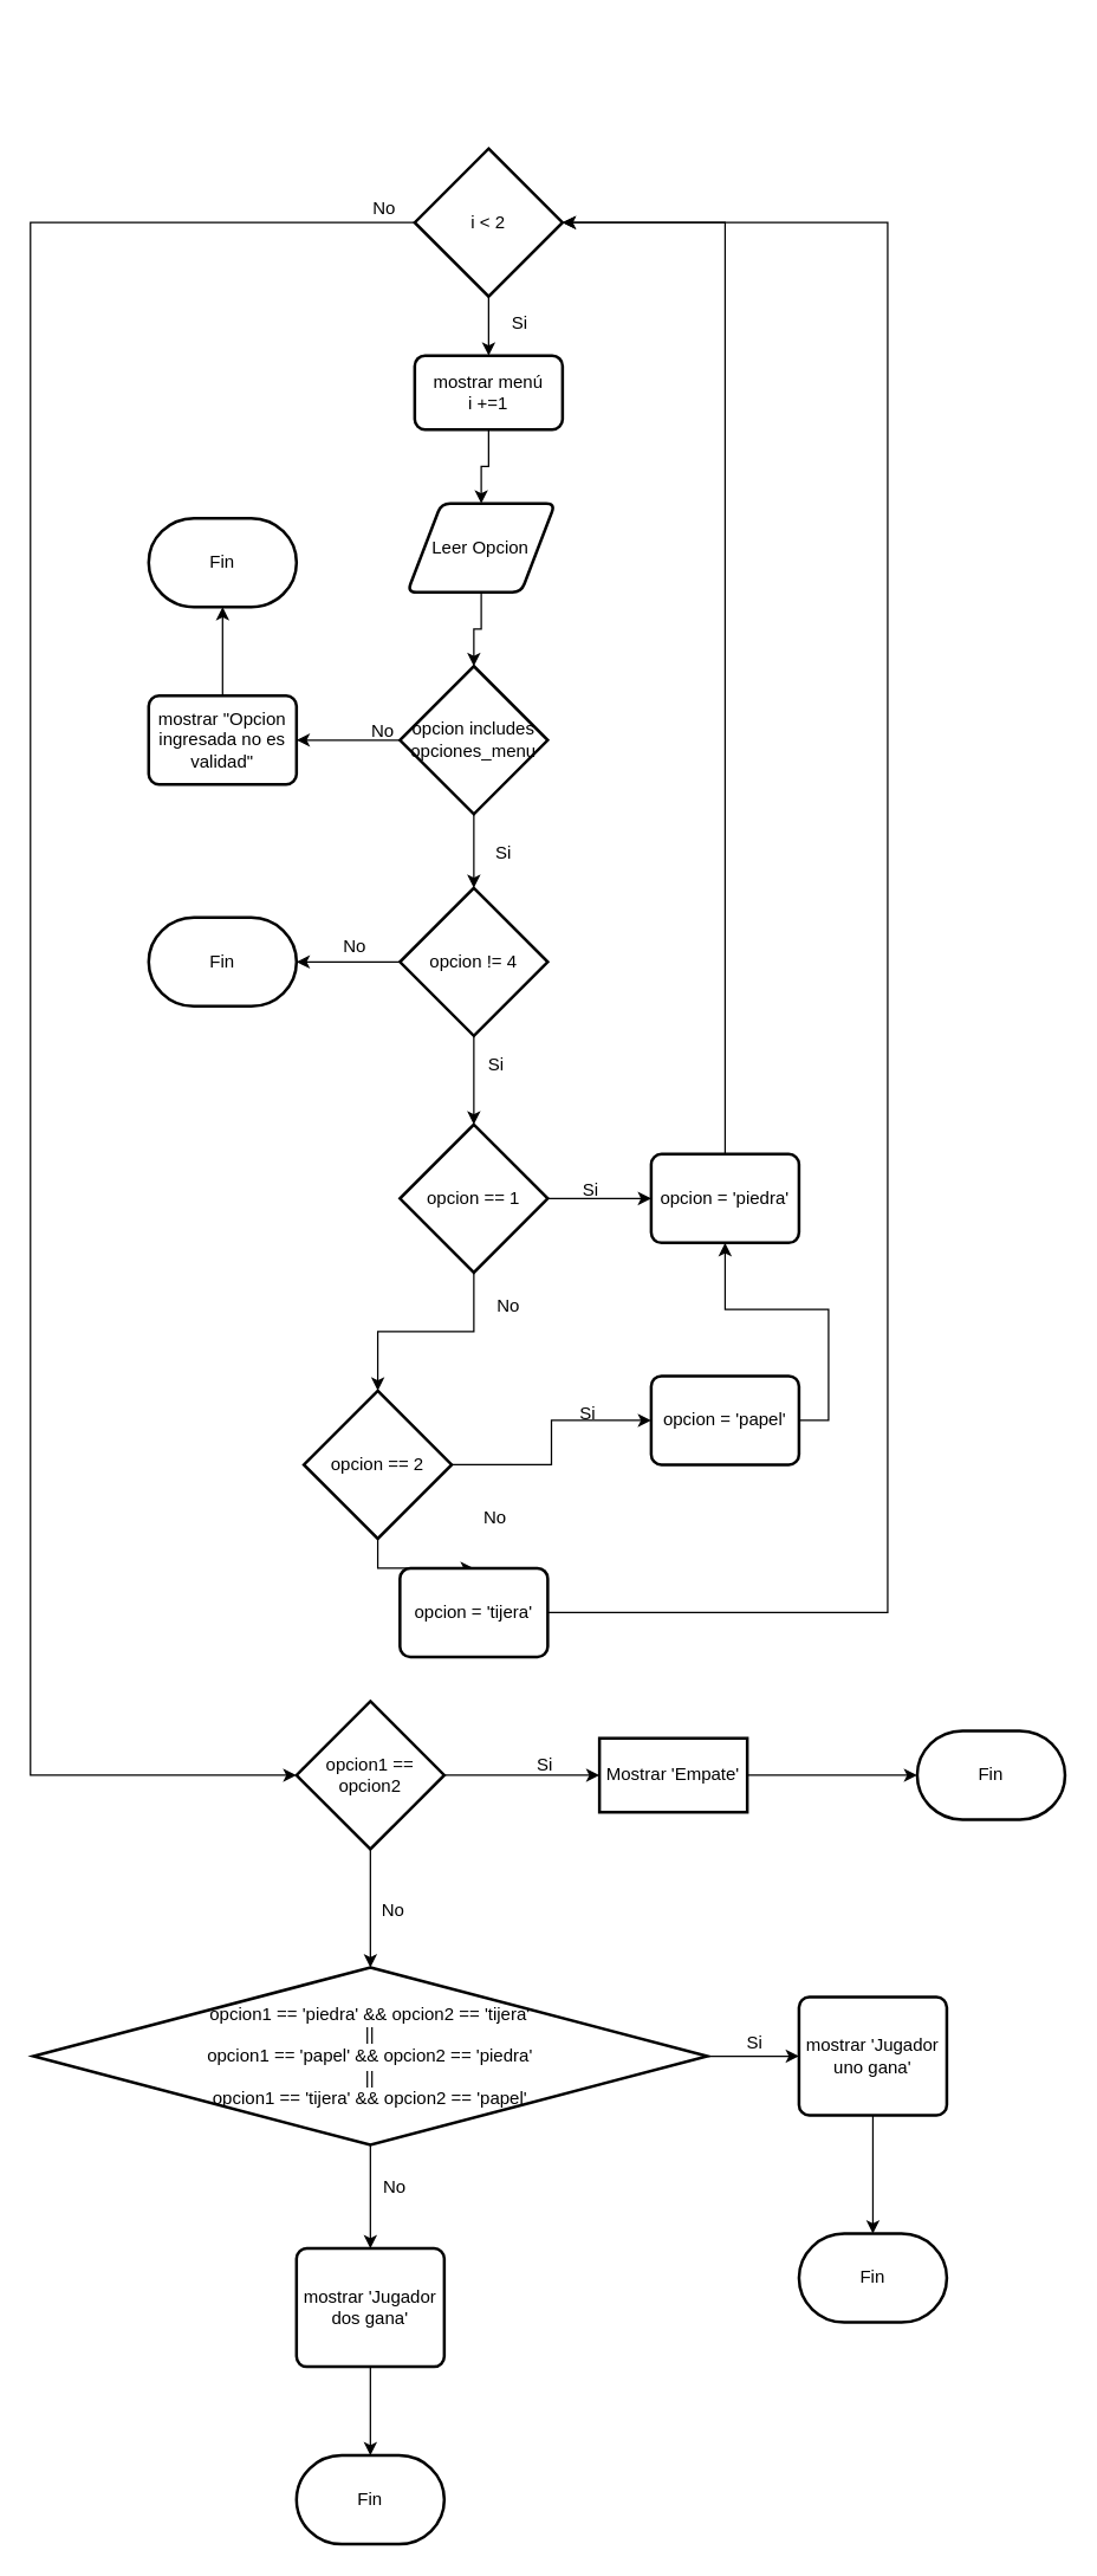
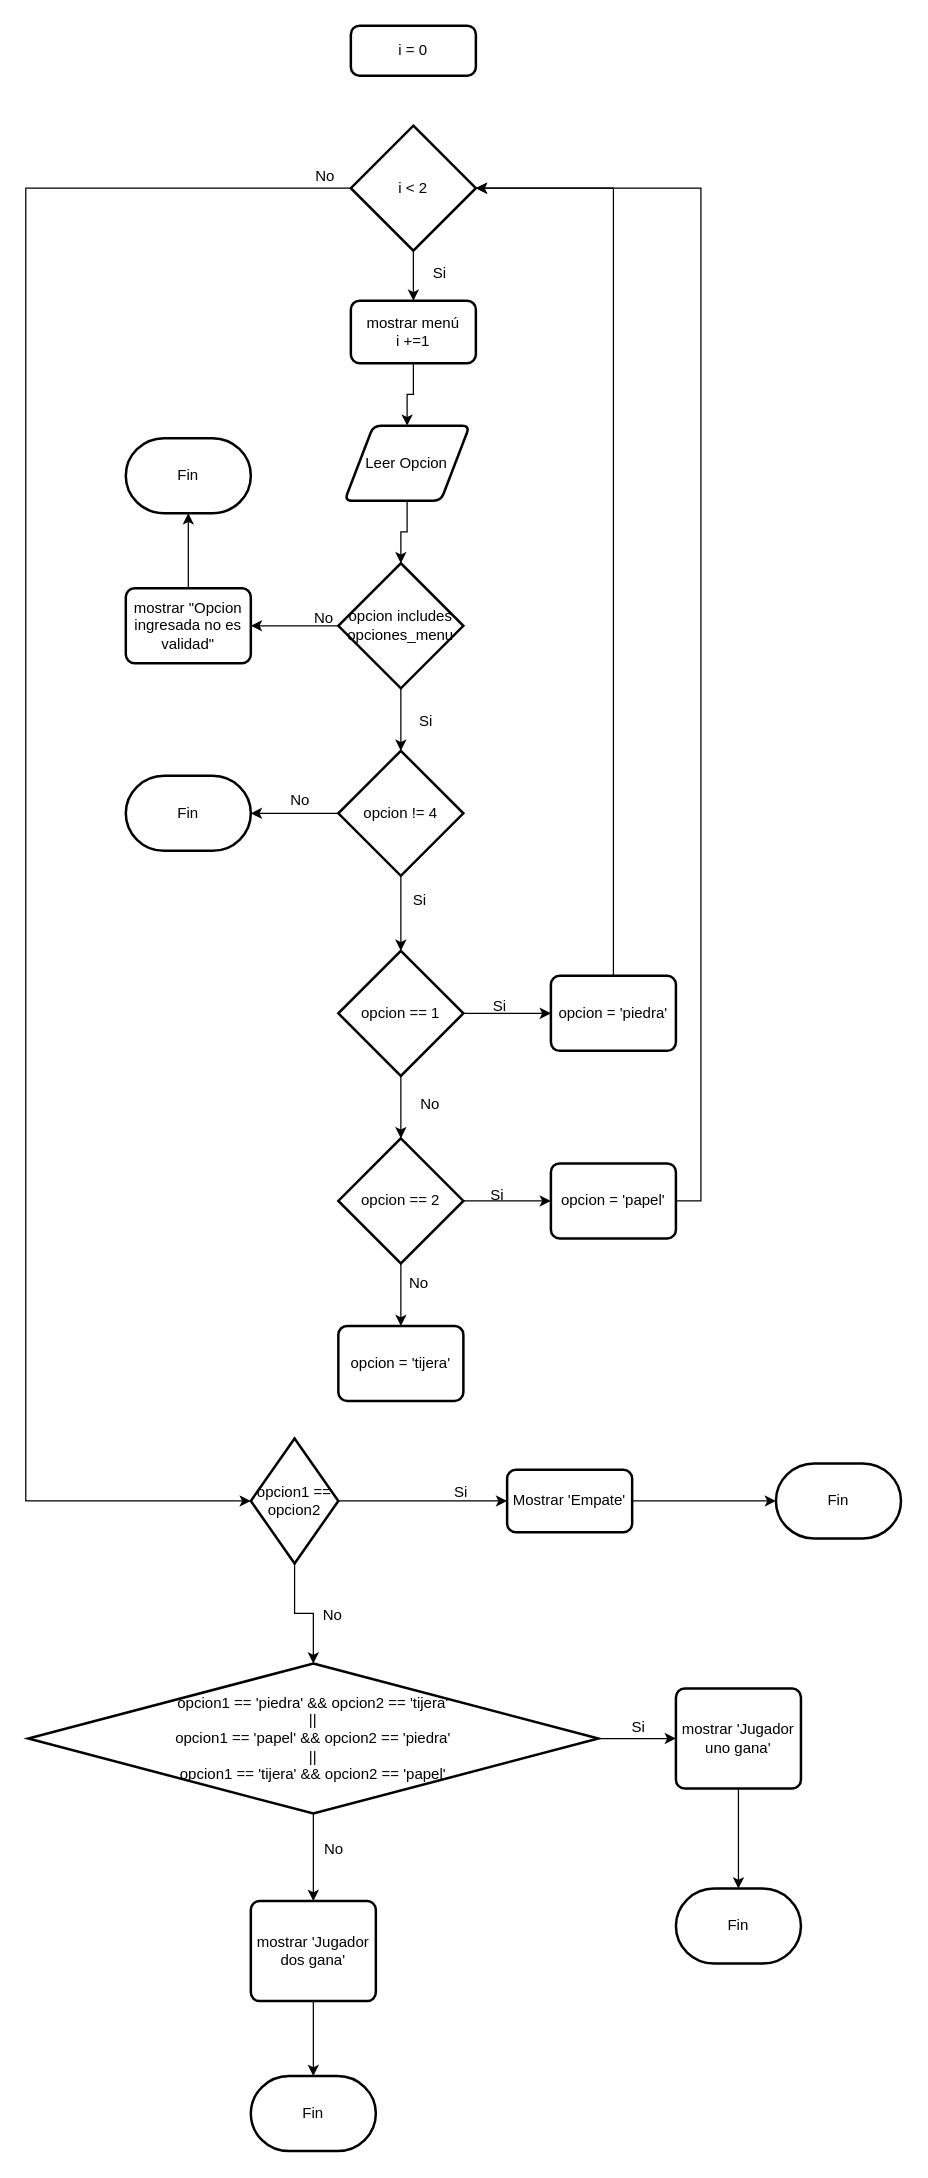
  <mxCell id="0" />
  <mxCell id="1" parent="0" />
+ <mxCell id="2" value="i = 0" style="rounded=1;whiteSpace=wrap;html=1;absoluteArcSize=1;arcSize=14;strokeWidth=2;" vertex="1" parent="1"><mxGeometry x="280" y="20" width="100" height="40" as="geometry" /></mxCell>
  <mxCell id="3" style="edgeStyle=orthogonalEdgeStyle;rounded=0;orthogonalLoop=1;jettySize=auto;html=1;exitX=0.5;exitY=1;exitDx=0;exitDy=0;exitPerimeter=0;entryX=0.5;entryY=0;entryDx=0;entryDy=0;" edge="1" parent="1" source="5" target="7"><mxGeometry relative="1" as="geometry" /></mxCell>
  <mxCell id="4" style="edgeStyle=orthogonalEdgeStyle;rounded=0;orthogonalLoop=1;jettySize=auto;html=1;exitX=0;exitY=0.5;exitDx=0;exitDy=0;exitPerimeter=0;entryX=0;entryY=0.5;entryDx=0;entryDy=0;entryPerimeter=0;" edge="1" parent="1" source="5" target="45"><mxGeometry relative="1" as="geometry"><mxPoint x="60" y="830" as="targetPoint" /><Array as="points"><mxPoint x="20" y="150" /><mxPoint x="20" y="1200" /></Array></mxGeometry></mxCell>
  <mxCell id="5" value="i &amp;lt; 2" style="strokeWidth=2;html=1;shape=mxgraph.flowchart.decision;whiteSpace=wrap;" vertex="1" parent="1"><mxGeometry x="280" y="100" width="100" height="100" as="geometry" /></mxCell>
  <mxCell id="6" style="edgeStyle=orthogonalEdgeStyle;rounded=0;orthogonalLoop=1;jettySize=auto;html=1;exitX=0.5;exitY=1;exitDx=0;exitDy=0;entryX=0.5;entryY=0;entryDx=0;entryDy=0;" edge="1" parent="1" source="7" target="12"><mxGeometry relative="1" as="geometry" /></mxCell>
  <mxCell id="7" value="mostrar menú&lt;br&gt;i +=1" style="rounded=1;whiteSpace=wrap;html=1;absoluteArcSize=1;arcSize=14;strokeWidth=2;" vertex="1" parent="1"><mxGeometry x="280" y="240" width="100" height="50" as="geometry" /></mxCell>
  <mxCell id="8" style="edgeStyle=orthogonalEdgeStyle;rounded=0;orthogonalLoop=1;jettySize=auto;html=1;exitX=0;exitY=0.5;exitDx=0;exitDy=0;exitPerimeter=0;entryX=1;entryY=0.5;entryDx=0;entryDy=0;" edge="1" parent="1" source="10" target="15"><mxGeometry relative="1" as="geometry" /></mxCell>
  <mxCell id="9" style="edgeStyle=orthogonalEdgeStyle;rounded=0;orthogonalLoop=1;jettySize=auto;html=1;exitX=0.5;exitY=1;exitDx=0;exitDy=0;exitPerimeter=0;entryX=0.5;entryY=0;entryDx=0;entryDy=0;entryPerimeter=0;" edge="1" parent="1" source="10" target="20"><mxGeometry relative="1" as="geometry" /></mxCell>
  <mxCell id="10" value="opcion includes opciones_menu" style="strokeWidth=2;html=1;shape=mxgraph.flowchart.decision;whiteSpace=wrap;" vertex="1" parent="1"><mxGeometry x="270" y="450" width="100" height="100" as="geometry" /></mxCell>
  <mxCell id="11" style="edgeStyle=orthogonalEdgeStyle;rounded=0;orthogonalLoop=1;jettySize=auto;html=1;exitX=0.5;exitY=1;exitDx=0;exitDy=0;entryX=0.5;entryY=0;entryDx=0;entryDy=0;entryPerimeter=0;" edge="1" parent="1" source="12" target="10"><mxGeometry relative="1" as="geometry" /></mxCell>
  <mxCell id="12" value="" style="verticalLabelPosition=bottom;verticalAlign=top;html=1;strokeWidth=2;shape=parallelogram;perimeter=parallelogramPerimeter;whiteSpace=wrap;rounded=1;arcSize=12;size=0.23;" vertex="1" parent="1"><mxGeometry x="275" y="340" width="100" height="60" as="geometry" /></mxCell>
  <mxCell id="13" value="Leer Opcion" style="text;html=1;resizable=0;points=[];autosize=1;align=left;verticalAlign=top;spacingTop=-4;" vertex="1" parent="1"><mxGeometry x="290" y="360" width="80" height="20" as="geometry" /></mxCell>
  <mxCell id="14" style="edgeStyle=orthogonalEdgeStyle;rounded=0;orthogonalLoop=1;jettySize=auto;html=1;exitX=0.5;exitY=0;exitDx=0;exitDy=0;entryX=0.5;entryY=1;entryDx=0;entryDy=0;entryPerimeter=0;" edge="1" parent="1" source="15" target="16"><mxGeometry relative="1" as="geometry" /></mxCell>
  <mxCell id="15" value="mostrar &quot;Opcion ingresada no es validad&quot;" style="rounded=1;whiteSpace=wrap;html=1;absoluteArcSize=1;arcSize=14;strokeWidth=2;" vertex="1" parent="1"><mxGeometry x="100" y="470" width="100" height="60" as="geometry" /></mxCell>
  <mxCell id="16" value="Fin" style="strokeWidth=2;html=1;shape=mxgraph.flowchart.terminator;whiteSpace=wrap;" vertex="1" parent="1"><mxGeometry x="100" y="350" width="100" height="60" as="geometry" /></mxCell>
  <mxCell id="17" value="No" style="text;html=1;resizable=0;points=[];autosize=1;align=left;verticalAlign=top;spacingTop=-4;" vertex="1" parent="1"><mxGeometry x="249" y="484" width="30" height="20" as="geometry" /></mxCell>
  <mxCell id="18" style="edgeStyle=orthogonalEdgeStyle;rounded=0;orthogonalLoop=1;jettySize=auto;html=1;exitX=0;exitY=0.5;exitDx=0;exitDy=0;exitPerimeter=0;" edge="1" parent="1" source="20" target="22"><mxGeometry relative="1" as="geometry" /></mxCell>
  <mxCell id="19" style="edgeStyle=orthogonalEdgeStyle;rounded=0;orthogonalLoop=1;jettySize=auto;html=1;exitX=0.5;exitY=1;exitDx=0;exitDy=0;exitPerimeter=0;entryX=0.5;entryY=0;entryDx=0;entryDy=0;entryPerimeter=0;" edge="1" parent="1" source="20" target="26"><mxGeometry relative="1" as="geometry" /></mxCell>
  <mxCell id="20" value="opcion != 4" style="strokeWidth=2;html=1;shape=mxgraph.flowchart.decision;whiteSpace=wrap;" vertex="1" parent="1"><mxGeometry x="270" y="600" width="100" height="100" as="geometry" /></mxCell>
  <mxCell id="21" value="Si" style="text;html=1;resizable=0;points=[];autosize=1;align=left;verticalAlign=top;spacingTop=-4;" vertex="1" parent="1"><mxGeometry x="333" y="567" width="30" height="20" as="geometry" /></mxCell>
  <mxCell id="22" value="Fin" style="strokeWidth=2;html=1;shape=mxgraph.flowchart.terminator;whiteSpace=wrap;" vertex="1" parent="1"><mxGeometry x="100" y="620" width="100" height="60" as="geometry" /></mxCell>
  <mxCell id="23" value="No" style="text;html=1;resizable=0;points=[];autosize=1;align=left;verticalAlign=top;spacingTop=-4;" vertex="1" parent="1"><mxGeometry x="230" y="630" width="30" height="20" as="geometry" /></mxCell>
  <mxCell id="24" style="edgeStyle=orthogonalEdgeStyle;rounded=0;orthogonalLoop=1;jettySize=auto;html=1;exitX=1;exitY=0.5;exitDx=0;exitDy=0;exitPerimeter=0;entryX=0;entryY=0.5;entryDx=0;entryDy=0;" edge="1" parent="1" source="26" target="28"><mxGeometry relative="1" as="geometry" /></mxCell>
  <mxCell id="25" style="edgeStyle=orthogonalEdgeStyle;rounded=0;orthogonalLoop=1;jettySize=auto;html=1;exitX=0.5;exitY=1;exitDx=0;exitDy=0;exitPerimeter=0;entryX=0.5;entryY=0;entryDx=0;entryDy=0;entryPerimeter=0;" edge="1" parent="1" source="26" target="33"><mxGeometry relative="1" as="geometry" /></mxCell>
  <mxCell id="26" value="opcion == 1" style="strokeWidth=2;html=1;shape=mxgraph.flowchart.decision;whiteSpace=wrap;" vertex="1" parent="1"><mxGeometry x="270" y="760" width="100" height="100" as="geometry" /></mxCell>
  <mxCell id="27" style="edgeStyle=orthogonalEdgeStyle;rounded=0;orthogonalLoop=1;jettySize=auto;html=1;exitX=0.5;exitY=0;exitDx=0;exitDy=0;entryX=1;entryY=0.5;entryDx=0;entryDy=0;entryPerimeter=0;" edge="1" parent="1" source="28" target="5"><mxGeometry relative="1" as="geometry" /></mxCell>
  <mxCell id="28" value="opcion = 'piedra'" style="rounded=1;whiteSpace=wrap;html=1;absoluteArcSize=1;arcSize=14;strokeWidth=2;" vertex="1" parent="1"><mxGeometry x="440" y="780" width="100" height="60" as="geometry" /></mxCell>
  <mxCell id="29" value="Si" style="text;html=1;resizable=0;points=[];autosize=1;align=left;verticalAlign=top;spacingTop=-4;" vertex="1" parent="1"><mxGeometry x="344" y="208" width="30" height="20" as="geometry" /></mxCell>
  <mxCell id="30" value="No" style="text;html=1;resizable=0;points=[];autosize=1;align=left;verticalAlign=top;spacingTop=-4;" vertex="1" parent="1"><mxGeometry x="250" y="131" width="30" height="20" as="geometry" /></mxCell>
  <mxCell id="31" style="edgeStyle=orthogonalEdgeStyle;rounded=0;orthogonalLoop=1;jettySize=auto;html=1;exitX=1;exitY=0.5;exitDx=0;exitDy=0;exitPerimeter=0;entryX=0;entryY=0.5;entryDx=0;entryDy=0;" edge="1" parent="1" source="33" target="38"><mxGeometry relative="1" as="geometry" /></mxCell>
  <mxCell id="32" style="edgeStyle=orthogonalEdgeStyle;rounded=0;orthogonalLoop=1;jettySize=auto;html=1;exitX=0.5;exitY=1;exitDx=0;exitDy=0;exitPerimeter=0;entryX=0.5;entryY=0;entryDx=0;entryDy=0;" edge="1" parent="1" source="33" target="41"><mxGeometry relative="1" as="geometry" /></mxCell>
- <mxCell id="33" value="opcion == 2" style="strokeWidth=2;html=1;shape=mxgraph.flowchart.decision;whiteSpace=wrap;" vertex="1" parent="1"><mxGeometry x="205" y="940" width="100" height="100" as="geometry" /></mxCell>
+ <mxCell id="33" value="opcion == 2" style="strokeWidth=2;html=1;shape=mxgraph.flowchart.decision;whiteSpace=wrap;" vertex="1" parent="1"><mxGeometry x="270" y="910" width="100" height="100" as="geometry" /></mxCell>
  <mxCell id="34" value="Si" style="text;html=1;resizable=0;points=[];autosize=1;align=left;verticalAlign=top;spacingTop=-4;" vertex="1" parent="1"><mxGeometry x="392" y="795" width="30" height="20" as="geometry" /></mxCell>
  <mxCell id="35" value="Si" style="text;html=1;resizable=0;points=[];autosize=1;align=left;verticalAlign=top;spacingTop=-4;" vertex="1" parent="1"><mxGeometry x="328" y="710" width="30" height="20" as="geometry" /></mxCell>
  <mxCell id="36" value="No" style="text;html=1;resizable=0;points=[];autosize=1;align=left;verticalAlign=top;spacingTop=-4;" vertex="1" parent="1"><mxGeometry x="334" y="873" width="30" height="20" as="geometry" /></mxCell>
- <mxCell id="37" style="edgeStyle=orthogonalEdgeStyle;rounded=0;orthogonalLoop=1;jettySize=auto;html=1;exitX=1;exitY=0.5;exitDx=0;exitDy=0;" edge="1" parent="1" source="38" target="28"><mxGeometry relative="1" as="geometry" /></mxCell>
+ <mxCell id="37" style="edgeStyle=orthogonalEdgeStyle;rounded=0;orthogonalLoop=1;jettySize=auto;html=1;exitX=1;exitY=0.5;exitDx=0;exitDy=0;entryX=1;entryY=0.5;entryDx=0;entryDy=0;entryPerimeter=0;" edge="1" parent="1" source="38" target="5"><mxGeometry relative="1" as="geometry" /></mxCell>
  <mxCell id="38" value="opcion = 'papel'" style="rounded=1;whiteSpace=wrap;html=1;absoluteArcSize=1;arcSize=14;strokeWidth=2;" vertex="1" parent="1"><mxGeometry x="440" y="930" width="100" height="60" as="geometry" /></mxCell>
  <mxCell id="39" value="Si" style="text;html=1;resizable=0;points=[];autosize=1;align=left;verticalAlign=top;spacingTop=-4;" vertex="1" parent="1"><mxGeometry x="390" y="946" width="30" height="20" as="geometry" /></mxCell>
- <mxCell id="40" style="edgeStyle=orthogonalEdgeStyle;rounded=0;orthogonalLoop=1;jettySize=auto;html=1;exitX=1;exitY=0.5;exitDx=0;exitDy=0;entryX=1;entryY=0.5;entryDx=0;entryDy=0;entryPerimeter=0;" edge="1" parent="1" source="41" target="5"><mxGeometry relative="1" as="geometry"><Array as="points"><mxPoint x="600" y="1090" /><mxPoint x="600" y="150" /></Array></mxGeometry></mxCell>
  <mxCell id="41" value="opcion = 'tijera'" style="rounded=1;whiteSpace=wrap;html=1;absoluteArcSize=1;arcSize=14;strokeWidth=2;" vertex="1" parent="1"><mxGeometry x="270" y="1060" width="100" height="60" as="geometry" /></mxCell>
  <mxCell id="42" value="No" style="text;html=1;resizable=0;points=[];autosize=1;align=left;verticalAlign=top;spacingTop=-4;" vertex="1" parent="1"><mxGeometry x="325" y="1016" width="30" height="20" as="geometry" /></mxCell>
  <mxCell id="43" style="edgeStyle=orthogonalEdgeStyle;rounded=0;orthogonalLoop=1;jettySize=auto;html=1;exitX=1;exitY=0.5;exitDx=0;exitDy=0;exitPerimeter=0;entryX=0;entryY=0.5;entryDx=0;entryDy=0;" edge="1" parent="1" source="45" target="47"><mxGeometry relative="1" as="geometry" /></mxCell>
  <mxCell id="44" style="edgeStyle=orthogonalEdgeStyle;rounded=0;orthogonalLoop=1;jettySize=auto;html=1;exitX=0.5;exitY=1;exitDx=0;exitDy=0;exitPerimeter=0;entryX=0.5;entryY=0;entryDx=0;entryDy=0;entryPerimeter=0;" edge="1" parent="1" source="45" target="52"><mxGeometry relative="1" as="geometry" /></mxCell>
- <mxCell id="45" value="opcion1 == opcion2" style="strokeWidth=2;html=1;shape=mxgraph.flowchart.decision;whiteSpace=wrap;" vertex="1" parent="1"><mxGeometry x="200" y="1150" width="100" height="100" as="geometry" /></mxCell>
+ <mxCell id="45" value="opcion1 == opcion2" style="strokeWidth=2;html=1;shape=mxgraph.flowchart.decision;whiteSpace=wrap;" vertex="1" parent="1"><mxGeometry x="200" y="1150" width="70" height="100" as="geometry" /></mxCell>
  <mxCell id="46" style="edgeStyle=orthogonalEdgeStyle;rounded=0;orthogonalLoop=1;jettySize=auto;html=1;exitX=1;exitY=0.5;exitDx=0;exitDy=0;" edge="1" parent="1" source="47" target="48"><mxGeometry relative="1" as="geometry" /></mxCell>
- <mxCell id="47" value="Mostrar 'Empate'" style="whiteSpace=wrap;html=1;absoluteArcSize=1;arcSize=14;strokeWidth=2;rounded=0;" vertex="1" parent="1"><mxGeometry x="405" y="1175" width="100" height="50" as="geometry" /></mxCell>
+ <mxCell id="47" value="Mostrar 'Empate'" style="rounded=1;whiteSpace=wrap;html=1;absoluteArcSize=1;arcSize=14;strokeWidth=2;" vertex="1" parent="1"><mxGeometry x="405" y="1175" width="100" height="50" as="geometry" /></mxCell>
  <mxCell id="48" value="Fin" style="strokeWidth=2;html=1;shape=mxgraph.flowchart.terminator;whiteSpace=wrap;" vertex="1" parent="1"><mxGeometry x="620" y="1170" width="100" height="60" as="geometry" /></mxCell>
  <mxCell id="49" value="Si" style="text;html=1;resizable=0;points=[];autosize=1;align=left;verticalAlign=top;spacingTop=-4;" vertex="1" parent="1"><mxGeometry x="361" y="1183" width="30" height="20" as="geometry" /></mxCell>
  <mxCell id="50" style="edgeStyle=orthogonalEdgeStyle;rounded=0;orthogonalLoop=1;jettySize=auto;html=1;exitX=1;exitY=0.5;exitDx=0;exitDy=0;exitPerimeter=0;entryX=0;entryY=0.5;entryDx=0;entryDy=0;" edge="1" parent="1" source="52" target="54"><mxGeometry relative="1" as="geometry" /></mxCell>
  <mxCell id="51" style="edgeStyle=orthogonalEdgeStyle;rounded=0;orthogonalLoop=1;jettySize=auto;html=1;exitX=0.5;exitY=1;exitDx=0;exitDy=0;exitPerimeter=0;entryX=0.5;entryY=0;entryDx=0;entryDy=0;" edge="1" parent="1" source="52" target="57"><mxGeometry relative="1" as="geometry" /></mxCell>
  <mxCell id="52" value="opcion1 == 'piedra' &amp;amp;&amp;amp; opcion2 == 'tijera'&lt;br&gt;||&lt;br&gt;opcion1 == 'papel' &amp;amp;&amp;amp; opcion2 == 'piedra'&lt;br&gt;||&lt;br&gt;opcion1 == 'tijera' &amp;amp;&amp;amp; opcion2 == 'papel'" style="strokeWidth=2;html=1;shape=mxgraph.flowchart.decision;whiteSpace=wrap;" vertex="1" parent="1"><mxGeometry x="22" y="1330" width="456" height="120" as="geometry" /></mxCell>
  <mxCell id="53" style="edgeStyle=orthogonalEdgeStyle;rounded=0;orthogonalLoop=1;jettySize=auto;html=1;exitX=0.5;exitY=1;exitDx=0;exitDy=0;entryX=0.5;entryY=0;entryDx=0;entryDy=0;entryPerimeter=0;" edge="1" parent="1" source="54" target="55"><mxGeometry relative="1" as="geometry" /></mxCell>
  <mxCell id="54" value="mostrar 'Jugador uno gana'" style="rounded=1;whiteSpace=wrap;html=1;absoluteArcSize=1;arcSize=14;strokeWidth=2;" vertex="1" parent="1"><mxGeometry x="540" y="1350" width="100" height="80" as="geometry" /></mxCell>
  <mxCell id="55" value="Fin" style="strokeWidth=2;html=1;shape=mxgraph.flowchart.terminator;whiteSpace=wrap;" vertex="1" parent="1"><mxGeometry x="540" y="1510" width="100" height="60" as="geometry" /></mxCell>
  <mxCell id="56" style="edgeStyle=orthogonalEdgeStyle;rounded=0;orthogonalLoop=1;jettySize=auto;html=1;exitX=0.5;exitY=1;exitDx=0;exitDy=0;entryX=0.5;entryY=0;entryDx=0;entryDy=0;entryPerimeter=0;" edge="1" parent="1" source="57" target="58"><mxGeometry relative="1" as="geometry" /></mxCell>
  <mxCell id="57" value="mostrar 'Jugador dos gana'" style="rounded=1;whiteSpace=wrap;html=1;absoluteArcSize=1;arcSize=14;strokeWidth=2;" vertex="1" parent="1"><mxGeometry x="200" y="1520" width="100" height="80" as="geometry" /></mxCell>
  <mxCell id="58" value="Fin" style="strokeWidth=2;html=1;shape=mxgraph.flowchart.terminator;whiteSpace=wrap;" vertex="1" parent="1"><mxGeometry x="200" y="1660" width="100" height="60" as="geometry" /></mxCell>
  <mxCell id="59" value="No" style="text;html=1;resizable=0;points=[];autosize=1;align=left;verticalAlign=top;spacingTop=-4;" vertex="1" parent="1"><mxGeometry x="256" y="1282" width="30" height="20" as="geometry" /></mxCell>
  <mxCell id="60" value="Si" style="text;html=1;resizable=0;points=[];autosize=1;align=left;verticalAlign=top;spacingTop=-4;" vertex="1" parent="1"><mxGeometry x="503" y="1371" width="30" height="20" as="geometry" /></mxCell>
  <mxCell id="61" value="No" style="text;html=1;resizable=0;points=[];autosize=1;align=left;verticalAlign=top;spacingTop=-4;" vertex="1" parent="1"><mxGeometry x="257" y="1469" width="30" height="20" as="geometry" /></mxCell>
